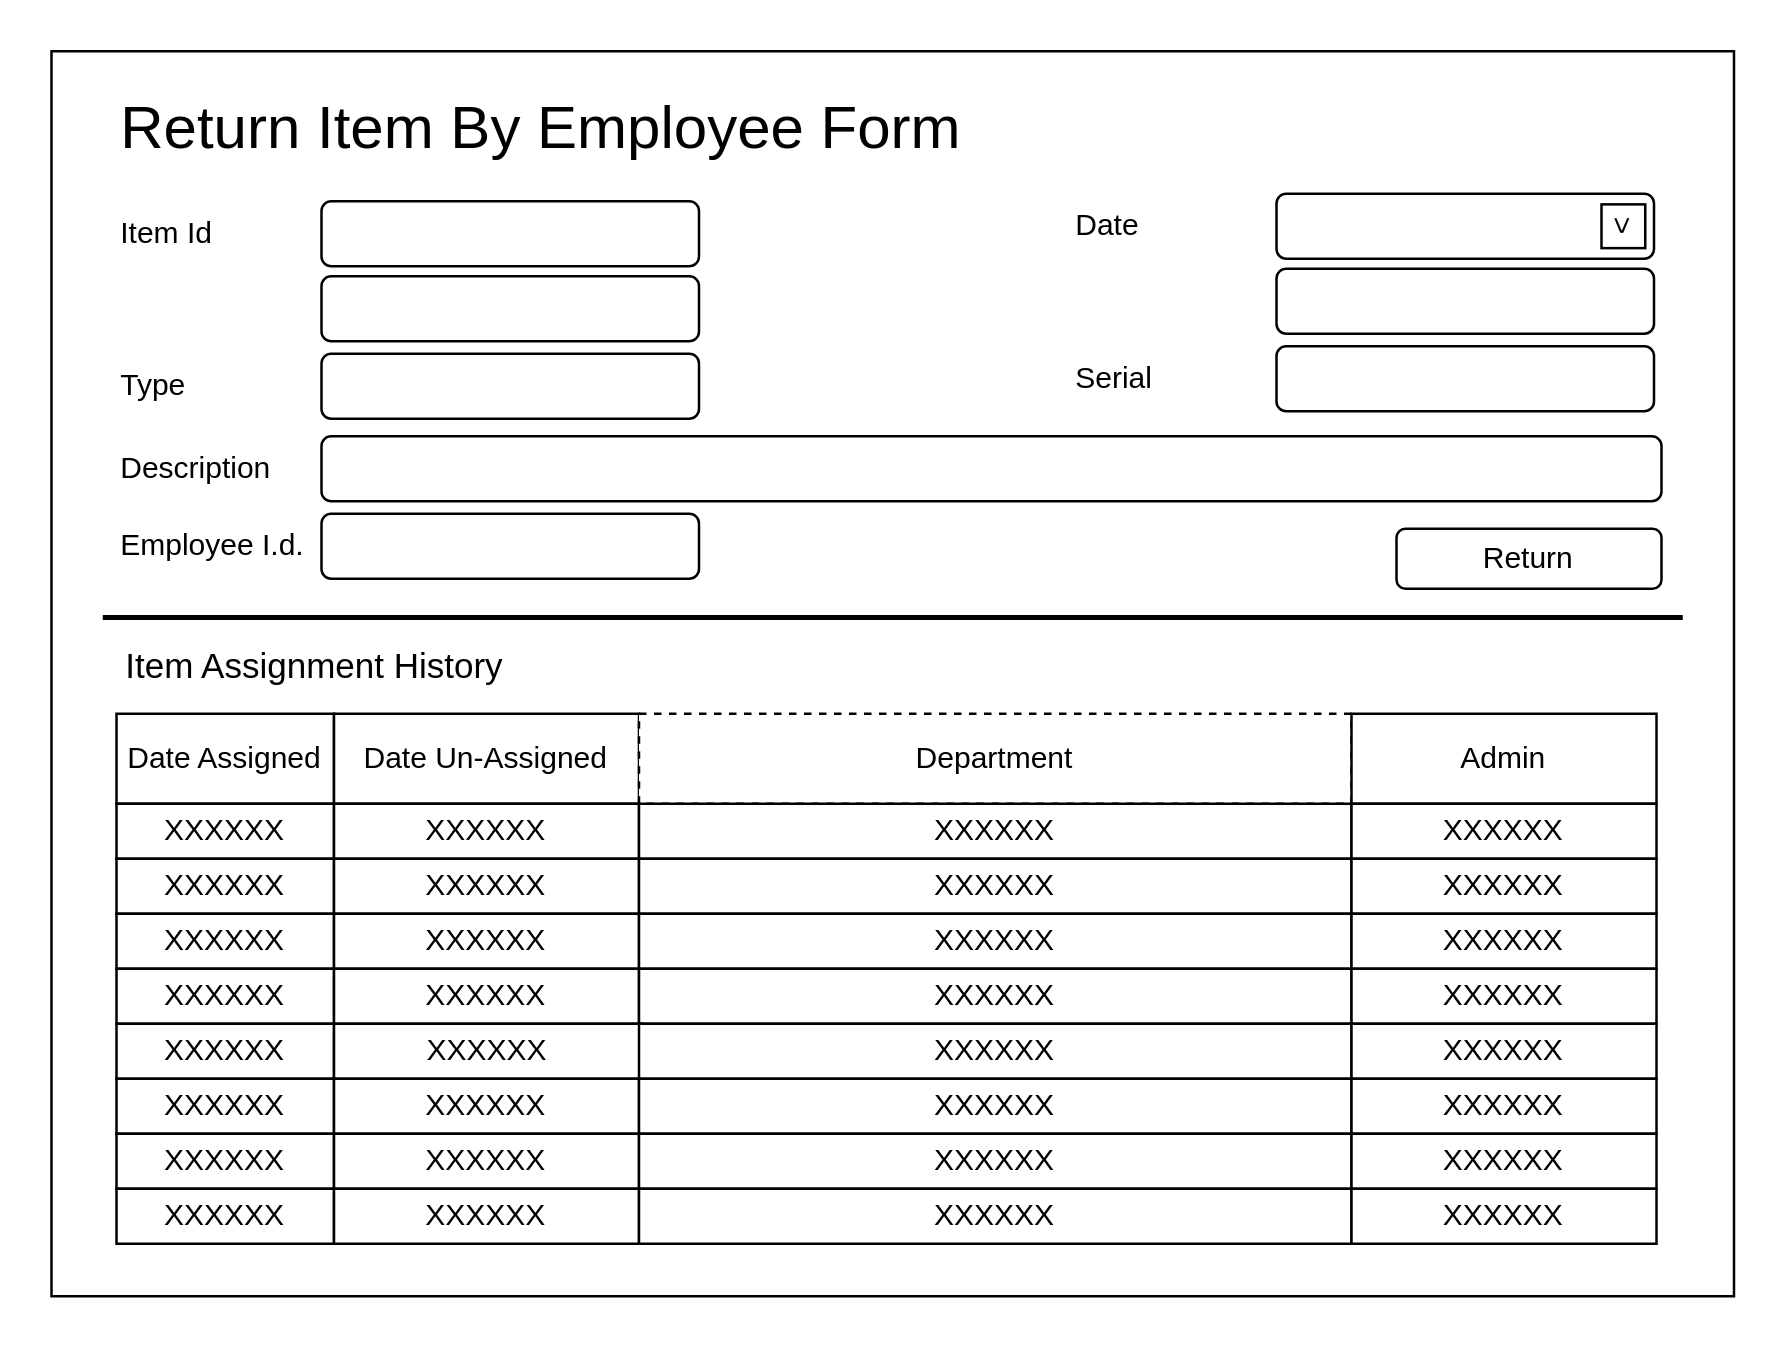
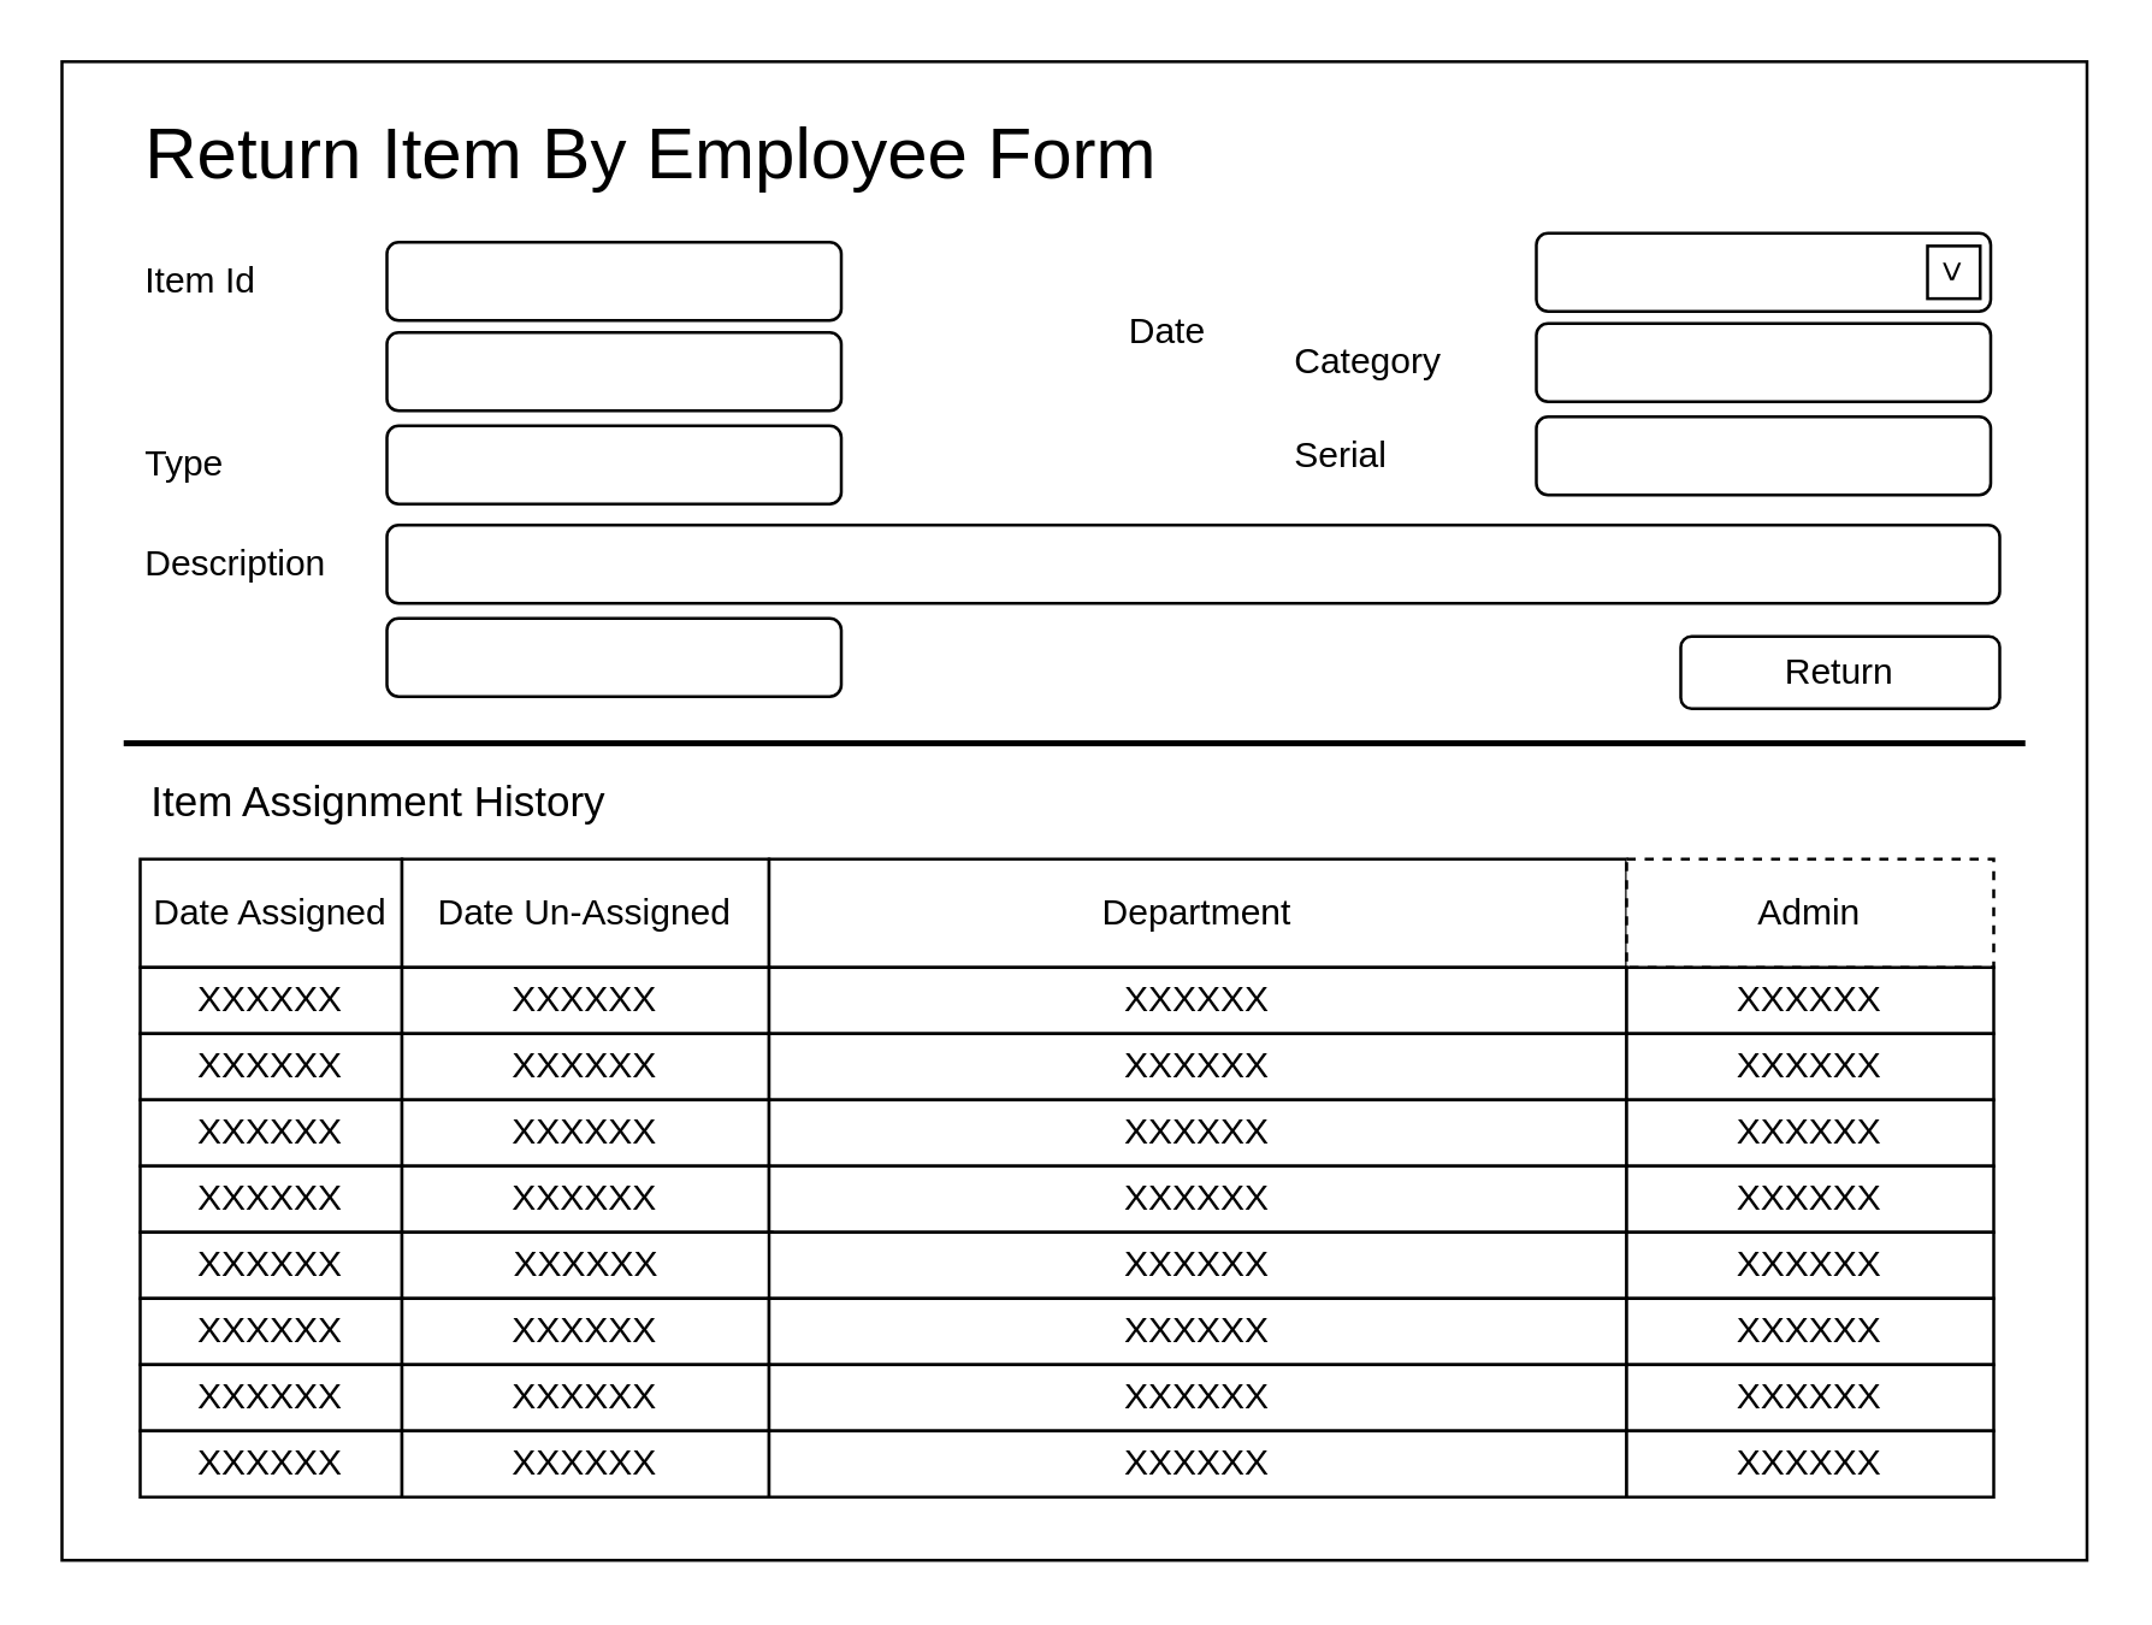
  <mxCell id="0" />
  <mxCell id="1" parent="0" />
  <mxCell id="2" value="" style="rounded=0;whiteSpace=wrap;html=1;" parent="1" vertex="1"><mxGeometry x="20" y="20" width="673" height="498" as="geometry" /></mxCell>
  <mxCell id="3" value="" style="rounded=1;whiteSpace=wrap;html=1;" parent="1" vertex="1"><mxGeometry x="128" y="80" width="151" height="26" as="geometry" /></mxCell>
  <mxCell id="4" value="Item Id" style="text;html=1;strokeColor=none;fillColor=none;align=left;verticalAlign=middle;whiteSpace=wrap;rounded=0;" parent="1" vertex="1"><mxGeometry x="46" y="83" width="40" height="20" as="geometry" /></mxCell>
  <mxCell id="5" value="" style="rounded=1;whiteSpace=wrap;html=1;" parent="1" vertex="1"><mxGeometry x="128" y="110" width="151" height="26" as="geometry" /></mxCell>
- <mxCell id="6" value="Date" style="text;html=1;strokeColor=none;fillColor=none;align=left;verticalAlign=middle;whiteSpace=wrap;rounded=0;" parent="1" vertex="1"><mxGeometry x="428" y="80" width="40" height="20" as="geometry" /></mxCell>
+ <mxCell id="6" value="Date" style="text;html=1;strokeColor=none;fillColor=none;align=left;verticalAlign=middle;whiteSpace=wrap;rounded=0;" parent="1" vertex="1"><mxGeometry x="373" y="100" width="40" height="20" as="geometry" /></mxCell>
  <mxCell id="7" value="" style="rounded=1;whiteSpace=wrap;html=1;" parent="1" vertex="1"><mxGeometry x="510" y="77" width="151" height="26" as="geometry" /></mxCell>
+ <mxCell id="8" value="Category" style="text;html=1;strokeColor=none;fillColor=none;align=left;verticalAlign=middle;whiteSpace=wrap;rounded=0;" parent="1" vertex="1"><mxGeometry x="428" y="110" width="74" height="20" as="geometry" /></mxCell>
  <mxCell id="9" value="" style="rounded=1;whiteSpace=wrap;html=1;" parent="1" vertex="1"><mxGeometry x="510" y="107" width="151" height="26" as="geometry" /></mxCell>
  <mxCell id="10" value="Type" style="text;html=1;strokeColor=none;fillColor=none;align=left;verticalAlign=middle;whiteSpace=wrap;rounded=0;" parent="1" vertex="1"><mxGeometry x="46" y="144" width="74" height="20" as="geometry" /></mxCell>
  <mxCell id="11" value="" style="rounded=1;whiteSpace=wrap;html=1;" parent="1" vertex="1"><mxGeometry x="128" y="141" width="151" height="26" as="geometry" /></mxCell>
  <mxCell id="12" value="Description" style="text;html=1;strokeColor=none;fillColor=none;align=left;verticalAlign=middle;whiteSpace=wrap;rounded=0;" parent="1" vertex="1"><mxGeometry x="46" y="177" width="74" height="20" as="geometry" /></mxCell>
  <mxCell id="13" value="" style="rounded=1;whiteSpace=wrap;html=1;" parent="1" vertex="1"><mxGeometry x="128" y="174" width="536" height="26" as="geometry" /></mxCell>
  <mxCell id="14" value="Serial" style="text;html=1;strokeColor=none;fillColor=none;align=left;verticalAlign=middle;whiteSpace=wrap;rounded=0;" parent="1" vertex="1"><mxGeometry x="428" y="141" width="74" height="20" as="geometry" /></mxCell>
  <mxCell id="15" value="" style="rounded=1;whiteSpace=wrap;html=1;" parent="1" vertex="1"><mxGeometry x="510" y="138" width="151" height="26" as="geometry" /></mxCell>
  <mxCell id="16" value="&amp;gt;" style="whiteSpace=wrap;html=1;aspect=fixed;align=center;rotation=90;" parent="1" vertex="1"><mxGeometry x="640" y="81.25" width="17.5" height="17.5" as="geometry" /></mxCell>
  <mxCell id="17" value="Return" style="rounded=1;whiteSpace=wrap;html=1;" parent="1" vertex="1"><mxGeometry x="558" y="211" width="106" height="24" as="geometry" /></mxCell>
  <mxCell id="18" value="" style="rounded=0;whiteSpace=wrap;html=1;" parent="1" vertex="1"><mxGeometry x="41" y="246" width="631" height="1" as="geometry" /></mxCell>
  <mxCell id="19" value="&lt;font style=&quot;font-size: 24px&quot;&gt;Return Item By Employee Form&lt;/font&gt;" style="text;html=1;strokeColor=none;fillColor=none;align=left;verticalAlign=middle;whiteSpace=wrap;rounded=0;" parent="1" vertex="1"><mxGeometry x="46" y="41" width="438" height="20" as="geometry" /></mxCell>
  <mxCell id="20" value="&lt;font style=&quot;font-size: 14px&quot;&gt;Item Assignment History&lt;/font&gt;" style="text;html=1;strokeColor=none;fillColor=none;align=left;verticalAlign=middle;whiteSpace=wrap;rounded=0;" parent="1" vertex="1"><mxGeometry x="48" y="256" width="416" height="20" as="geometry" /></mxCell>
  <mxCell id="21" value="Date Assigned" style="rounded=0;whiteSpace=wrap;html=1;" parent="1" vertex="1"><mxGeometry x="46" y="285" width="87" height="36" as="geometry" /></mxCell>
  <mxCell id="22" value="Date Un-Assigned" style="rounded=0;whiteSpace=wrap;html=1;" parent="1" vertex="1"><mxGeometry x="133" y="285" width="122" height="36" as="geometry" /></mxCell>
- <mxCell id="23" value="Department" style="rounded=0;whiteSpace=wrap;html=1;dashed=1;" parent="1" vertex="1"><mxGeometry x="255" y="285" width="285" height="36" as="geometry" /></mxCell>
- <mxCell id="24" value="Admin" style="rounded=0;whiteSpace=wrap;html=1;" parent="1" vertex="1"><mxGeometry x="540" y="285" width="122" height="36" as="geometry" /></mxCell>
+ <mxCell id="23" value="Department" style="rounded=0;whiteSpace=wrap;html=1;" parent="1" vertex="1"><mxGeometry x="255" y="285" width="285" height="36" as="geometry" /></mxCell>
+ <mxCell id="24" value="Admin" style="rounded=0;whiteSpace=wrap;html=1;dashed=1;" parent="1" vertex="1"><mxGeometry x="540" y="285" width="122" height="36" as="geometry" /></mxCell>
  <mxCell id="25" value="XXXXXX" style="rounded=0;whiteSpace=wrap;html=1;" parent="1" vertex="1"><mxGeometry x="46" y="321" width="87" height="22" as="geometry" /></mxCell>
  <mxCell id="26" value="XXXXXX" style="rounded=0;whiteSpace=wrap;html=1;" parent="1" vertex="1"><mxGeometry x="133" y="321" width="122" height="22" as="geometry" /></mxCell>
  <mxCell id="27" value="XXXXXX" style="rounded=0;whiteSpace=wrap;html=1;" parent="1" vertex="1"><mxGeometry x="255" y="321" width="285" height="22" as="geometry" /></mxCell>
  <mxCell id="28" value="XXXXXX" style="rounded=0;whiteSpace=wrap;html=1;" parent="1" vertex="1"><mxGeometry x="540" y="321" width="122" height="22" as="geometry" /></mxCell>
  <mxCell id="29" value="XXXXXX" style="rounded=0;whiteSpace=wrap;html=1;" parent="1" vertex="1"><mxGeometry x="46" y="343" width="87" height="22" as="geometry" /></mxCell>
  <mxCell id="30" value="XXXXXX" style="rounded=0;whiteSpace=wrap;html=1;" parent="1" vertex="1"><mxGeometry x="133" y="343" width="122" height="22" as="geometry" /></mxCell>
  <mxCell id="31" value="XXXXXX" style="rounded=0;whiteSpace=wrap;html=1;" parent="1" vertex="1"><mxGeometry x="255" y="343" width="285" height="22" as="geometry" /></mxCell>
  <mxCell id="32" value="XXXXXX" style="rounded=0;whiteSpace=wrap;html=1;" parent="1" vertex="1"><mxGeometry x="540" y="343" width="122" height="22" as="geometry" /></mxCell>
  <mxCell id="33" value="XXXXXX" style="rounded=0;whiteSpace=wrap;html=1;" parent="1" vertex="1"><mxGeometry x="46" y="365" width="87" height="22" as="geometry" /></mxCell>
  <mxCell id="34" value="XXXXXX" style="rounded=0;whiteSpace=wrap;html=1;" parent="1" vertex="1"><mxGeometry x="133" y="365" width="122" height="22" as="geometry" /></mxCell>
  <mxCell id="35" value="XXXXXX" style="rounded=0;whiteSpace=wrap;html=1;" parent="1" vertex="1"><mxGeometry x="255" y="365" width="285" height="22" as="geometry" /></mxCell>
  <mxCell id="36" value="XXXXXX" style="rounded=0;whiteSpace=wrap;html=1;" parent="1" vertex="1"><mxGeometry x="540" y="365" width="122" height="22" as="geometry" /></mxCell>
  <mxCell id="37" value="XXXXXX" style="rounded=0;whiteSpace=wrap;html=1;" parent="1" vertex="1"><mxGeometry x="46" y="387" width="87" height="22" as="geometry" /></mxCell>
  <mxCell id="38" value="XXXXXX" style="rounded=0;whiteSpace=wrap;html=1;" parent="1" vertex="1"><mxGeometry x="133" y="387" width="122" height="22" as="geometry" /></mxCell>
  <mxCell id="39" value="XXXXXX" style="rounded=0;whiteSpace=wrap;html=1;" parent="1" vertex="1"><mxGeometry x="255" y="387" width="285" height="22" as="geometry" /></mxCell>
  <mxCell id="40" value="XXXXXX" style="rounded=0;whiteSpace=wrap;html=1;" parent="1" vertex="1"><mxGeometry x="540" y="387" width="122" height="22" as="geometry" /></mxCell>
  <mxCell id="41" value="XXXXXX" style="rounded=0;whiteSpace=wrap;html=1;" parent="1" vertex="1"><mxGeometry x="46" y="409" width="87" height="22" as="geometry" /></mxCell>
  <mxCell id="42" value="XXXXXX" style="rounded=0;whiteSpace=wrap;html=1;" parent="1" vertex="1"><mxGeometry x="133" y="409" width="123" height="22" as="geometry" /></mxCell>
  <mxCell id="43" value="XXXXXX" style="rounded=0;whiteSpace=wrap;html=1;" parent="1" vertex="1"><mxGeometry x="255" y="409" width="285" height="22" as="geometry" /></mxCell>
  <mxCell id="44" value="XXXXXX" style="rounded=0;whiteSpace=wrap;html=1;" parent="1" vertex="1"><mxGeometry x="540" y="409" width="122" height="22" as="geometry" /></mxCell>
  <mxCell id="45" value="XXXXXX" style="rounded=0;whiteSpace=wrap;html=1;" parent="1" vertex="1"><mxGeometry x="46" y="431" width="87" height="22" as="geometry" /></mxCell>
  <mxCell id="46" value="XXXXXX" style="rounded=0;whiteSpace=wrap;html=1;" parent="1" vertex="1"><mxGeometry x="133" y="431" width="122" height="22" as="geometry" /></mxCell>
  <mxCell id="47" value="XXXXXX" style="rounded=0;whiteSpace=wrap;html=1;" parent="1" vertex="1"><mxGeometry x="255" y="431" width="285" height="22" as="geometry" /></mxCell>
  <mxCell id="48" value="XXXXXX" style="rounded=0;whiteSpace=wrap;html=1;" parent="1" vertex="1"><mxGeometry x="540" y="431" width="122" height="22" as="geometry" /></mxCell>
  <mxCell id="49" value="XXXXXX" style="rounded=0;whiteSpace=wrap;html=1;" parent="1" vertex="1"><mxGeometry x="46" y="453" width="87" height="22" as="geometry" /></mxCell>
  <mxCell id="50" value="XXXXXX" style="rounded=0;whiteSpace=wrap;html=1;" parent="1" vertex="1"><mxGeometry x="133" y="453" width="122" height="22" as="geometry" /></mxCell>
  <mxCell id="51" value="XXXXXX" style="rounded=0;whiteSpace=wrap;html=1;" parent="1" vertex="1"><mxGeometry x="255" y="453" width="285" height="22" as="geometry" /></mxCell>
  <mxCell id="52" value="XXXXXX" style="rounded=0;whiteSpace=wrap;html=1;" parent="1" vertex="1"><mxGeometry x="540" y="453" width="122" height="22" as="geometry" /></mxCell>
  <mxCell id="53" value="XXXXXX" style="rounded=0;whiteSpace=wrap;html=1;" parent="1" vertex="1"><mxGeometry x="46" y="475" width="87" height="22" as="geometry" /></mxCell>
  <mxCell id="54" value="XXXXXX" style="rounded=0;whiteSpace=wrap;html=1;" parent="1" vertex="1"><mxGeometry x="133" y="475" width="122" height="22" as="geometry" /></mxCell>
  <mxCell id="55" value="XXXXXX" style="rounded=0;whiteSpace=wrap;html=1;" parent="1" vertex="1"><mxGeometry x="255" y="475" width="285" height="22" as="geometry" /></mxCell>
  <mxCell id="56" value="XXXXXX" style="rounded=0;whiteSpace=wrap;html=1;" parent="1" vertex="1"><mxGeometry x="540" y="475" width="122" height="22" as="geometry" /></mxCell>
- <mxCell id="57" value="Employee I.d." style="text;html=1;strokeColor=none;fillColor=none;align=left;verticalAlign=middle;whiteSpace=wrap;rounded=0;" parent="1" vertex="1"><mxGeometry x="46" y="208" width="77" height="20" as="geometry" /></mxCell>
  <mxCell id="58" value="" style="rounded=1;whiteSpace=wrap;html=1;" parent="1" vertex="1"><mxGeometry x="128" y="205" width="151" height="26" as="geometry" /></mxCell>
